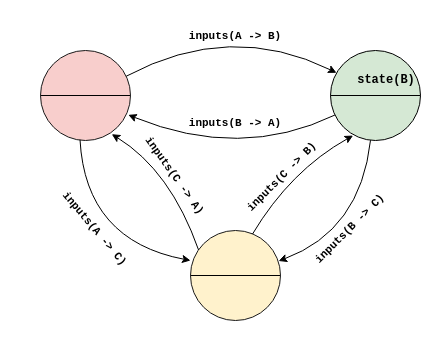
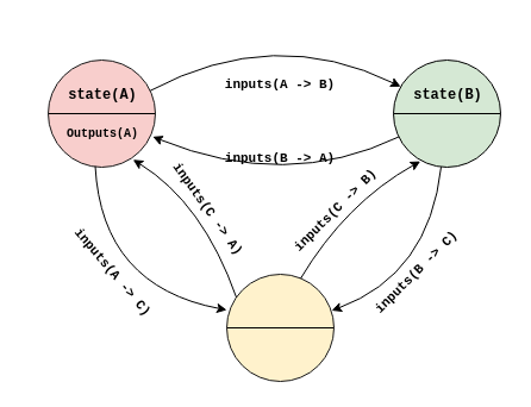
  <mxCell id="0" />
  <mxCell id="1" parent="0" />
- <mxCell id="2" value="&lt;font size=&quot;1&quot; style=&quot;&quot; face=&quot;Courier New&quot;&gt;&lt;b style=&quot;font-size: 11px;&quot;&gt;inputs(A -&amp;gt; B)&lt;/b&gt;&lt;/font&gt;" style="text;html=1;strokeColor=none;fillColor=none;align=center;verticalAlign=middle;whiteSpace=wrap;rounded=0;" vertex="1" parent="1"><mxGeometry x="160" y="20" width="150" height="30" as="geometry" /></mxCell>
+ <mxCell id="2" value="&lt;font size=&quot;1&quot; style=&quot;&quot; face=&quot;Courier New&quot;&gt;&lt;b style=&quot;font-size: 11px;&quot;&gt;inputs(A -&amp;gt; B)&lt;/b&gt;&lt;/font&gt;" style="text;html=1;strokeColor=none;fillColor=none;align=center;verticalAlign=middle;whiteSpace=wrap;rounded=0;" vertex="1" parent="1"><mxGeometry x="160" y="55" width="150" height="30" as="geometry" /></mxCell>
  <mxCell id="3" value="" style="group" vertex="1" connectable="0" parent="1"><mxGeometry x="330" y="50" width="90" height="90" as="geometry" /></mxCell>
  <mxCell id="4" value="" style="ellipse;whiteSpace=wrap;html=1;aspect=fixed;fillColor=#d5e8d4;strokeColor=#000000;" vertex="1" parent="3"><mxGeometry width="90" height="90" as="geometry" /></mxCell>
  <mxCell id="5" value="" style="endArrow=none;html=1;rounded=0;exitX=0;exitY=0.5;exitDx=0;exitDy=0;entryX=1;entryY=0.5;entryDx=0;entryDy=0;" edge="1" parent="3" source="4" target="4"><mxGeometry width="50" height="50" relative="1" as="geometry"><mxPoint x="90" y="230" as="sourcePoint" /><mxPoint x="140" y="180" as="targetPoint" /></mxGeometry></mxCell>
- <mxCell id="6" value="&lt;font size=&quot;1&quot; style=&quot;&quot; face=&quot;Courier New&quot;&gt;&lt;b style=&quot;font-size: 12px;&quot;&gt;state(B)&lt;/b&gt;&lt;/font&gt;" style="text;html=1;strokeColor=none;fillColor=none;align=center;verticalAlign=middle;whiteSpace=wrap;rounded=0;" vertex="1" parent="3"><mxGeometry x="26" y="14" width="60" height="30" as="geometry" /></mxCell>
+ <mxCell id="6" value="&lt;font size=&quot;1&quot; style=&quot;&quot; face=&quot;Courier New&quot;&gt;&lt;b style=&quot;font-size: 12px;&quot;&gt;state(B)&lt;/b&gt;&lt;/font&gt;" style="text;html=1;strokeColor=none;fillColor=none;align=center;verticalAlign=middle;whiteSpace=wrap;rounded=0;" vertex="1" parent="3"><mxGeometry x="16" y="14" width="60" height="30" as="geometry" /></mxCell>
  <mxCell id="7" value="" style="group" vertex="1" connectable="0" parent="1"><mxGeometry x="40" y="50" width="90" height="90" as="geometry" /></mxCell>
  <mxCell id="8" value="" style="ellipse;whiteSpace=wrap;html=1;aspect=fixed;fillColor=#f8cecc;strokeColor=#1A1A1A;" vertex="1" parent="7"><mxGeometry width="90" height="90" as="geometry" /></mxCell>
  <mxCell id="9" value="" style="endArrow=none;html=1;rounded=0;exitX=0;exitY=0.5;exitDx=0;exitDy=0;entryX=1;entryY=0.5;entryDx=0;entryDy=0;" edge="1" parent="7" source="8" target="8"><mxGeometry width="50" height="50" relative="1" as="geometry"><mxPoint x="90" y="230" as="sourcePoint" /><mxPoint x="140" y="180" as="targetPoint" /></mxGeometry></mxCell>
+ <mxCell id="10" value="&lt;font size=&quot;1&quot; style=&quot;&quot; face=&quot;Courier New&quot;&gt;&lt;b style=&quot;font-size: 12px;&quot;&gt;state(A)&lt;/b&gt;&lt;/font&gt;" style="text;html=1;strokeColor=none;fillColor=none;align=center;verticalAlign=middle;whiteSpace=wrap;rounded=0;" vertex="1" parent="7"><mxGeometry x="16" y="14" width="60" height="30" as="geometry" /></mxCell>
+ <mxCell id="11" value="&lt;font size=&quot;1&quot; style=&quot;&quot; face=&quot;Courier New&quot;&gt;&lt;b style=&quot;&quot;&gt;Outputs(A)&lt;/b&gt;&lt;/font&gt;" style="text;html=1;strokeColor=none;fillColor=none;align=center;verticalAlign=middle;whiteSpace=wrap;rounded=0;" vertex="1" parent="7"><mxGeometry x="16" y="46" width="60" height="30" as="geometry" /></mxCell>
  <mxCell id="12" value="" style="group" vertex="1" connectable="0" parent="1"><mxGeometry x="190" y="230" width="90" height="90" as="geometry" /></mxCell>
  <mxCell id="13" value="" style="ellipse;whiteSpace=wrap;html=1;aspect=fixed;fillColor=#fff2cc;strokeColor=#1A1A1A;" vertex="1" parent="12"><mxGeometry width="90" height="90" as="geometry" /></mxCell>
  <mxCell id="14" value="" style="endArrow=none;html=1;rounded=0;exitX=0;exitY=0.5;exitDx=0;exitDy=0;entryX=1;entryY=0.5;entryDx=0;entryDy=0;" edge="1" parent="12" source="13" target="13"><mxGeometry width="50" height="50" relative="1" as="geometry"><mxPoint x="90" y="230" as="sourcePoint" /><mxPoint x="140" y="180" as="targetPoint" /></mxGeometry></mxCell>
- <mxCell id="15" value="&lt;font size=&quot;1&quot; style=&quot;&quot; face=&quot;Courier New&quot;&gt;&lt;b style=&quot;font-size: 11px;&quot;&gt;inputs(B -&amp;gt; A)&lt;/b&gt;&lt;/font&gt;" style="text;html=1;strokeColor=none;fillColor=none;align=center;verticalAlign=middle;whiteSpace=wrap;rounded=0;" vertex="1" parent="1"><mxGeometry x="160" y="107" width="150" height="30" as="geometry" /></mxCell>
+ <mxCell id="15" value="&lt;font size=&quot;1&quot; style=&quot;&quot; face=&quot;Courier New&quot;&gt;&lt;b style=&quot;font-size: 11px;&quot;&gt;inputs(B -&amp;gt; A)&lt;/b&gt;&lt;/font&gt;" style="text;html=1;strokeColor=none;fillColor=none;align=center;verticalAlign=middle;whiteSpace=wrap;rounded=0;" vertex="1" parent="1"><mxGeometry x="160" y="117" width="150" height="30" as="geometry" /></mxCell>
  <mxCell id="16" value="&lt;font size=&quot;1&quot; style=&quot;&quot; face=&quot;Courier New&quot;&gt;&lt;b style=&quot;font-size: 11px;&quot;&gt;inputs(C -&amp;gt; B)&lt;/b&gt;&lt;/font&gt;" style="text;html=1;strokeColor=none;fillColor=none;align=center;verticalAlign=middle;whiteSpace=wrap;rounded=0;rotation=-45;" vertex="1" parent="1"><mxGeometry x="206" y="161" width="150" height="30" as="geometry" /></mxCell>
  <mxCell id="17" value="&lt;font size=&quot;1&quot; style=&quot;&quot; face=&quot;Courier New&quot;&gt;&lt;b style=&quot;font-size: 11px;&quot;&gt;inputs(B -&amp;gt; C)&lt;/b&gt;&lt;/font&gt;" style="text;html=1;strokeColor=none;fillColor=none;align=center;verticalAlign=middle;whiteSpace=wrap;rounded=0;rotation=-45;" vertex="1" parent="1"><mxGeometry x="274" y="213" width="150" height="30" as="geometry" /></mxCell>
  <mxCell id="18" value="&lt;font size=&quot;1&quot; style=&quot;&quot; face=&quot;Courier New&quot;&gt;&lt;b style=&quot;font-size: 11px;&quot;&gt;inputs(C -&amp;gt; A)&lt;/b&gt;&lt;/font&gt;" style="text;html=1;strokeColor=none;fillColor=none;align=center;verticalAlign=middle;whiteSpace=wrap;rounded=0;rotation=54.6;" vertex="1" parent="1"><mxGeometry x="100" y="160" width="150" height="30" as="geometry" /></mxCell>
  <mxCell id="19" value="" style="endArrow=classic;html=1;fontFamily=Courier New;fontSize=11;exitX=0.952;exitY=0.286;exitDx=0;exitDy=0;entryX=0.067;entryY=0.248;entryDx=0;entryDy=0;curved=1;exitPerimeter=0;entryPerimeter=0;" edge="1" parent="1" source="8" target="4"><mxGeometry width="50" height="50" relative="1" as="geometry"><mxPoint x="230" y="160" as="sourcePoint" /><mxPoint x="280" y="110" as="targetPoint" /><Array as="points"><mxPoint x="230" y="20" /></Array></mxGeometry></mxCell>
  <mxCell id="20" value="" style="endArrow=classic;html=1;fontFamily=Courier New;fontSize=11;entryX=0.975;entryY=0.715;entryDx=0;entryDy=0;curved=1;entryPerimeter=0;" edge="1" parent="1" source="4" target="8"><mxGeometry width="50" height="50" relative="1" as="geometry"><mxPoint x="280" y="160" as="sourcePoint" /><mxPoint x="353.18" y="73.18" as="targetPoint" /><Array as="points"><mxPoint x="240" y="160" /></Array></mxGeometry></mxCell>
  <mxCell id="21" value="" style="endArrow=classic;html=1;fontFamily=Courier New;fontSize=11;curved=1;entryX=0.979;entryY=0.339;entryDx=0;entryDy=0;entryPerimeter=0;" edge="1" parent="1" source="4" target="13"><mxGeometry width="50" height="50" relative="1" as="geometry"><mxPoint x="40" y="280" as="sourcePoint" /><mxPoint x="90" y="230" as="targetPoint" /><Array as="points"><mxPoint x="360" y="230" /></Array></mxGeometry></mxCell>
  <mxCell id="22" value="" style="endArrow=classic;html=1;fontFamily=Courier New;fontSize=11;curved=1;entryX=0.251;entryY=0.945;entryDx=0;entryDy=0;entryPerimeter=0;exitX=0.688;exitY=0.041;exitDx=0;exitDy=0;exitPerimeter=0;" edge="1" parent="1" source="13" target="4"><mxGeometry width="50" height="50" relative="1" as="geometry"><mxPoint x="170" y="240" as="sourcePoint" /><mxPoint x="220" y="190" as="targetPoint" /><Array as="points"><mxPoint x="290" y="170" /></Array></mxGeometry></mxCell>
  <mxCell id="23" value="" style="endArrow=classic;html=1;fontFamily=Courier New;fontSize=11;curved=1;entryX=0.792;entryY=0.93;entryDx=0;entryDy=0;exitX=0.09;exitY=0.217;exitDx=0;exitDy=0;exitPerimeter=0;entryPerimeter=0;" edge="1" parent="1" source="13" target="8"><mxGeometry width="50" height="50" relative="1" as="geometry"><mxPoint x="80" y="270" as="sourcePoint" /><mxPoint x="130" y="220" as="targetPoint" /><Array as="points"><mxPoint x="170" y="170" /></Array></mxGeometry></mxCell>
  <mxCell id="24" value="" style="endArrow=classic;html=1;fontFamily=Courier New;fontSize=11;curved=1;exitX=0.439;exitY=0.991;exitDx=0;exitDy=0;exitPerimeter=0;" edge="1" parent="1" source="8"><mxGeometry width="50" height="50" relative="1" as="geometry"><mxPoint x="110" y="380" as="sourcePoint" /><mxPoint x="190" y="260" as="targetPoint" /><Array as="points"><mxPoint x="85" y="240" /></Array></mxGeometry></mxCell>
  <mxCell id="25" value="&lt;font size=&quot;1&quot; style=&quot;&quot; face=&quot;Courier New&quot;&gt;&lt;b style=&quot;font-size: 11px;&quot;&gt;inputs(A -&amp;gt; C)&lt;/b&gt;&lt;/font&gt;" style="text;html=1;strokeColor=none;fillColor=none;align=center;verticalAlign=middle;whiteSpace=wrap;rounded=0;rotation=50;" vertex="1" parent="1"><mxGeometry x="20" y="213" width="150" height="30" as="geometry" /></mxCell>
